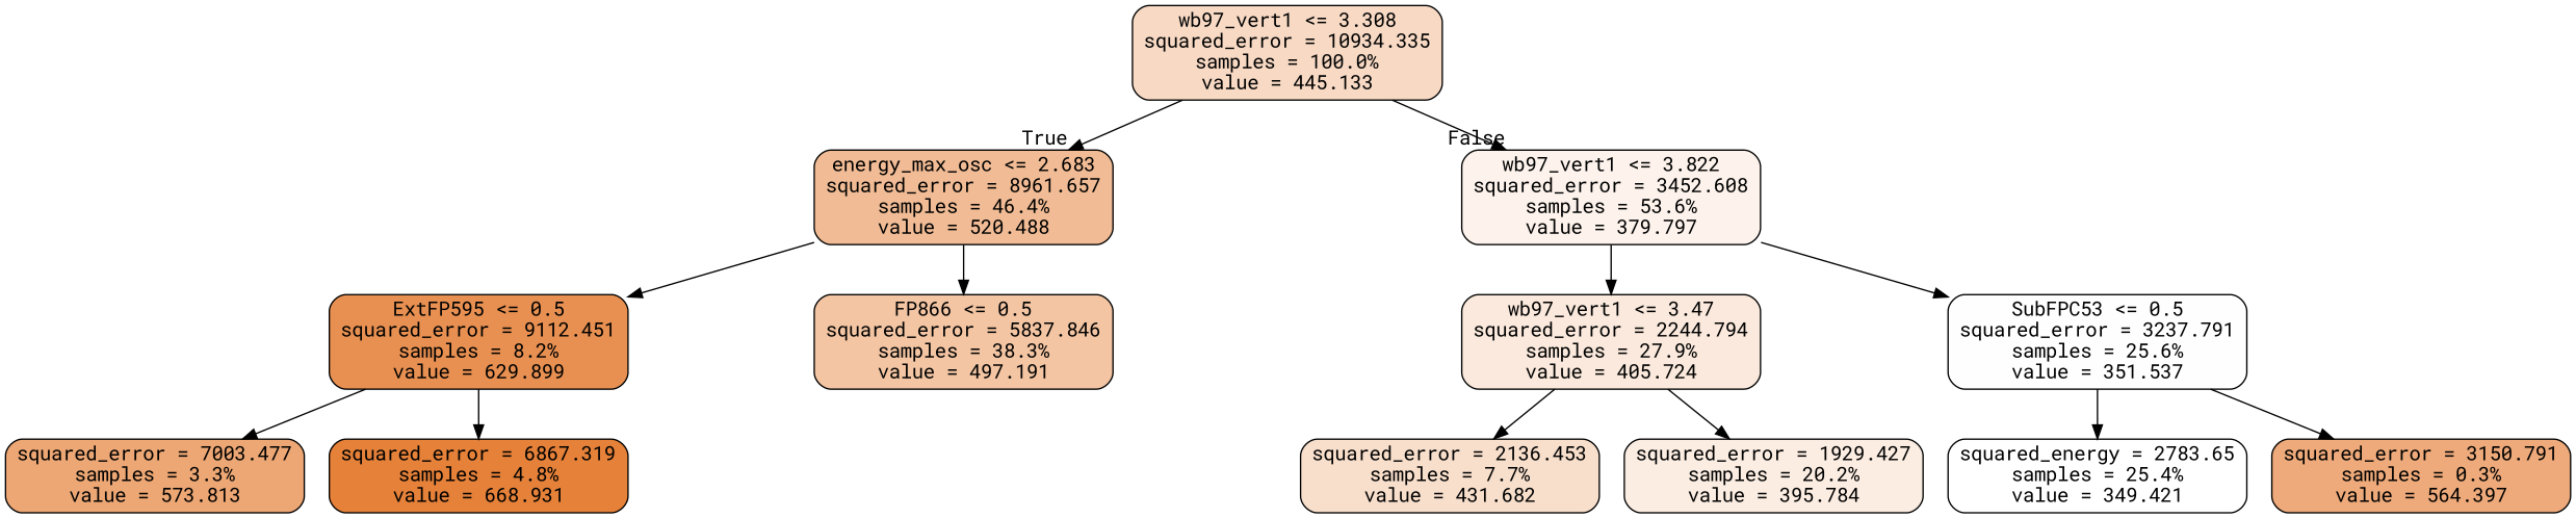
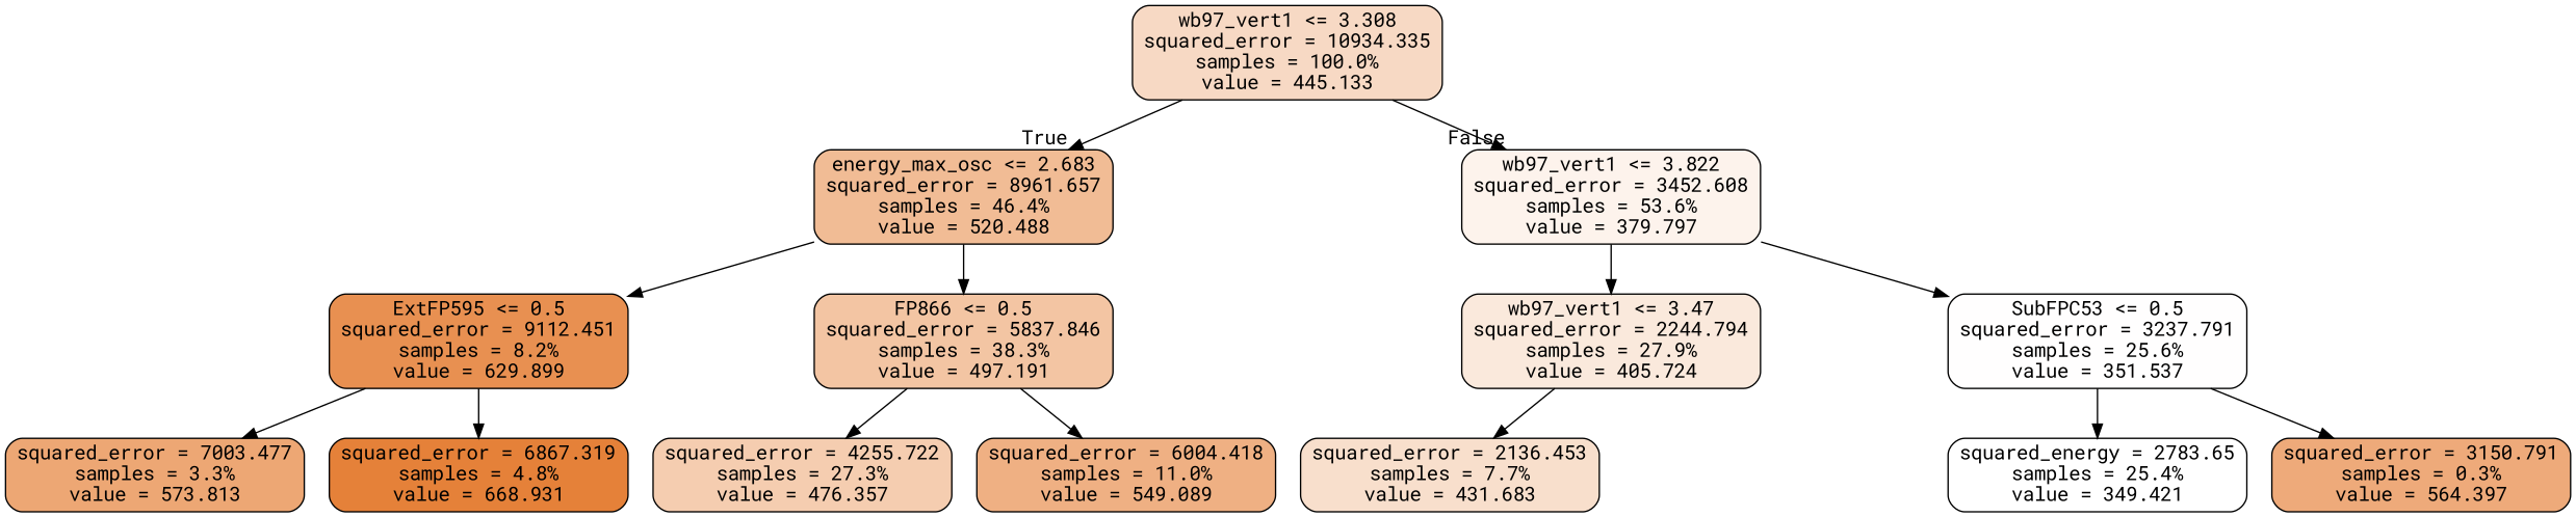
  digraph {
    fontname="Roboto Mono"
    node [color=black fontname="Roboto Mono" shape=box style="filled, rounded"]
    edge [fontname="Roboto Mono"]
    n1 [fillcolor="#f7d9c4" label="wb97_vert1 <= 3.308\nsquared_error = 10934.335\nsamples = 100.0%\nvalue = 445.133"]
    n2 [fillcolor="#f1bc95" label="energy_max_osc <= 2.683\nsquared_error = 8961.657\nsamples = 46.4%\nvalue = 520.488"]
    n3 [fillcolor="#fdf3ec" label="wb97_vert1 <= 3.822\nsquared_error = 3452.608\nsamples = 53.6%\nvalue = 379.797"]
    n4 [fillcolor="#e89051" label="ExtFP595 <= 0.5\nsquared_error = 9112.451\nsamples = 8.2%\nvalue = 629.899"]
    n5 [fillcolor="#f3c5a3" label="FP866 <= 0.5\nsquared_error = 5837.846\nsamples = 38.3%\nvalue = 497.191"]
    n6 [fillcolor="#fae9dc" label="wb97_vert1 <= 3.47\nsquared_error = 2244.794\nsamples = 27.9%\nvalue = 405.724"]
    n7 [fillcolor="#fffefe" label="SubFPC53 <= 0.5\nsquared_error = 3237.791\nsamples = 25.6%\nvalue = 351.537"]
    n8 [fillcolor="#eda774" label="squared_error = 7003.477\nsamples = 3.3%\nvalue = 573.813"]
    n9 [fillcolor="#e58139" label="squared_error = 6867.319\nsamples = 4.8%\nvalue = 668.931"]
-   n12 [fillcolor="#f8dfcc" label="squared_error = 2136.453\nsamples = 7.7%\nvalue = 431.682"]
-   n13 [fillcolor="#fbede2" label="squared_error = 1929.427\nsamples = 20.2%\nvalue = 395.784"]
+   n10 [fillcolor="#f5cdb0" label="squared_error = 4255.722\nsamples = 27.3%\nvalue = 476.357"]
+   n11 [fillcolor="#efb083" label="squared_error = 6004.418\nsamples = 11.0%\nvalue = 549.089"]
+   n12 [fillcolor="#f8dfcc" label="squared_error = 2136.453\nsamples = 7.7%\nvalue = 431.683"]
    n14 [fillcolor="#ffffff" label="squared_energy = 2783.65\nsamples = 25.4%\nvalue = 349.421"]
    n15 [fillcolor="#eeaa7a" label="squared_error = 3150.791\nsamples = 0.3%\nvalue = 564.397"]
    n1 -> n2 [headlabel=True labelangle=45 labeldistance=2.5]
    n1 -> n3 [headlabel=False labelangle=-45 labeldistance=2.5]
    n2 -> n4
    n2 -> n5
    n3 -> n6
    n3 -> n7
    n4 -> n8
    n4 -> n9
+   n5 -> n10
+   n5 -> n11
    n6 -> n12
-   n6 -> n13
    n7 -> n14
    n7 -> n15
  }
